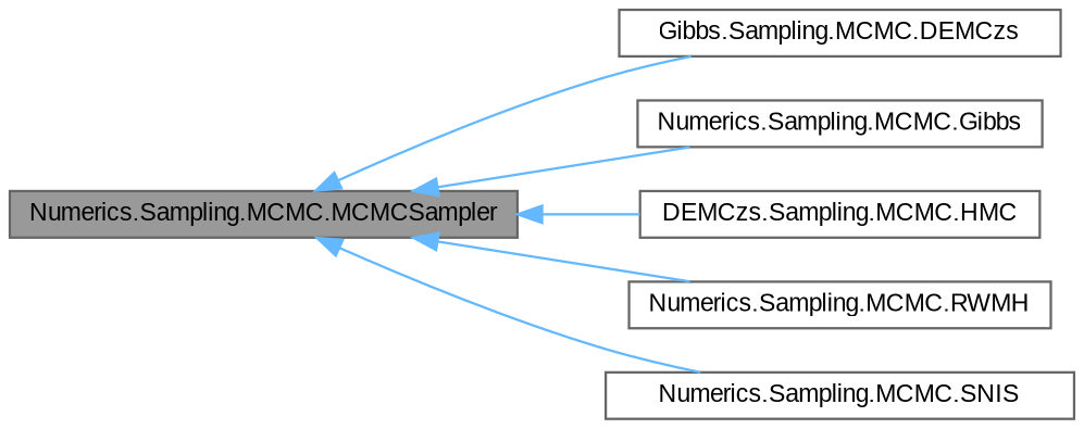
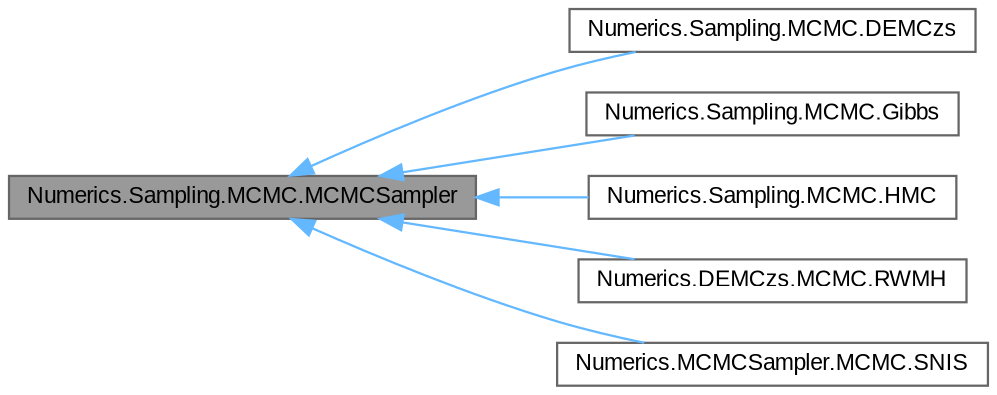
  digraph {
    fontname="Liberation Sans"
    rankdir=LR
    node [color=gray40 fillcolor=white fontname="Liberation Sans" fontsize=10 shape=box style=filled]
    edge [color=steelblue1 dir=back fontname="Liberation Sans" fontsize=10 labelfontname=Helvetica labelfontsize=10 style=solid]
    n1 [fillcolor=grey60 fontcolor=black height=0.2 label="Numerics.Sampling.MCMC.MCMCSampler" width=0.4]
-   n2 [height=0.2 label="Gibbs.Sampling.MCMC.DEMCzs" width=0.4]
+   n2 [height=0.2 label="Numerics.Sampling.MCMC.DEMCzs" width=0.4]
    n3 [height=0.2 label="Numerics.Sampling.MCMC.Gibbs" width=0.4]
-   n4 [height=0.2 label="DEMCzs.Sampling.MCMC.HMC" width=0.4]
-   n5 [height=0.2 label="Numerics.Sampling.MCMC.RWMH" width=0.4]
-   n6 [height=0.2 label="Numerics.Sampling.MCMC.SNIS" width=0.4]
+   n4 [height=0.2 label="Numerics.Sampling.MCMC.HMC" width=0.4]
+   n5 [height=0.2 label="Numerics.DEMCzs.MCMC.RWMH" width=0.4]
+   n6 [height=0.2 label="Numerics.MCMCSampler.MCMC.SNIS" width=0.4]
    n1 -> n2
    n1 -> n3
    n1 -> n4
    n1 -> n5
    n1 -> n6
  }
